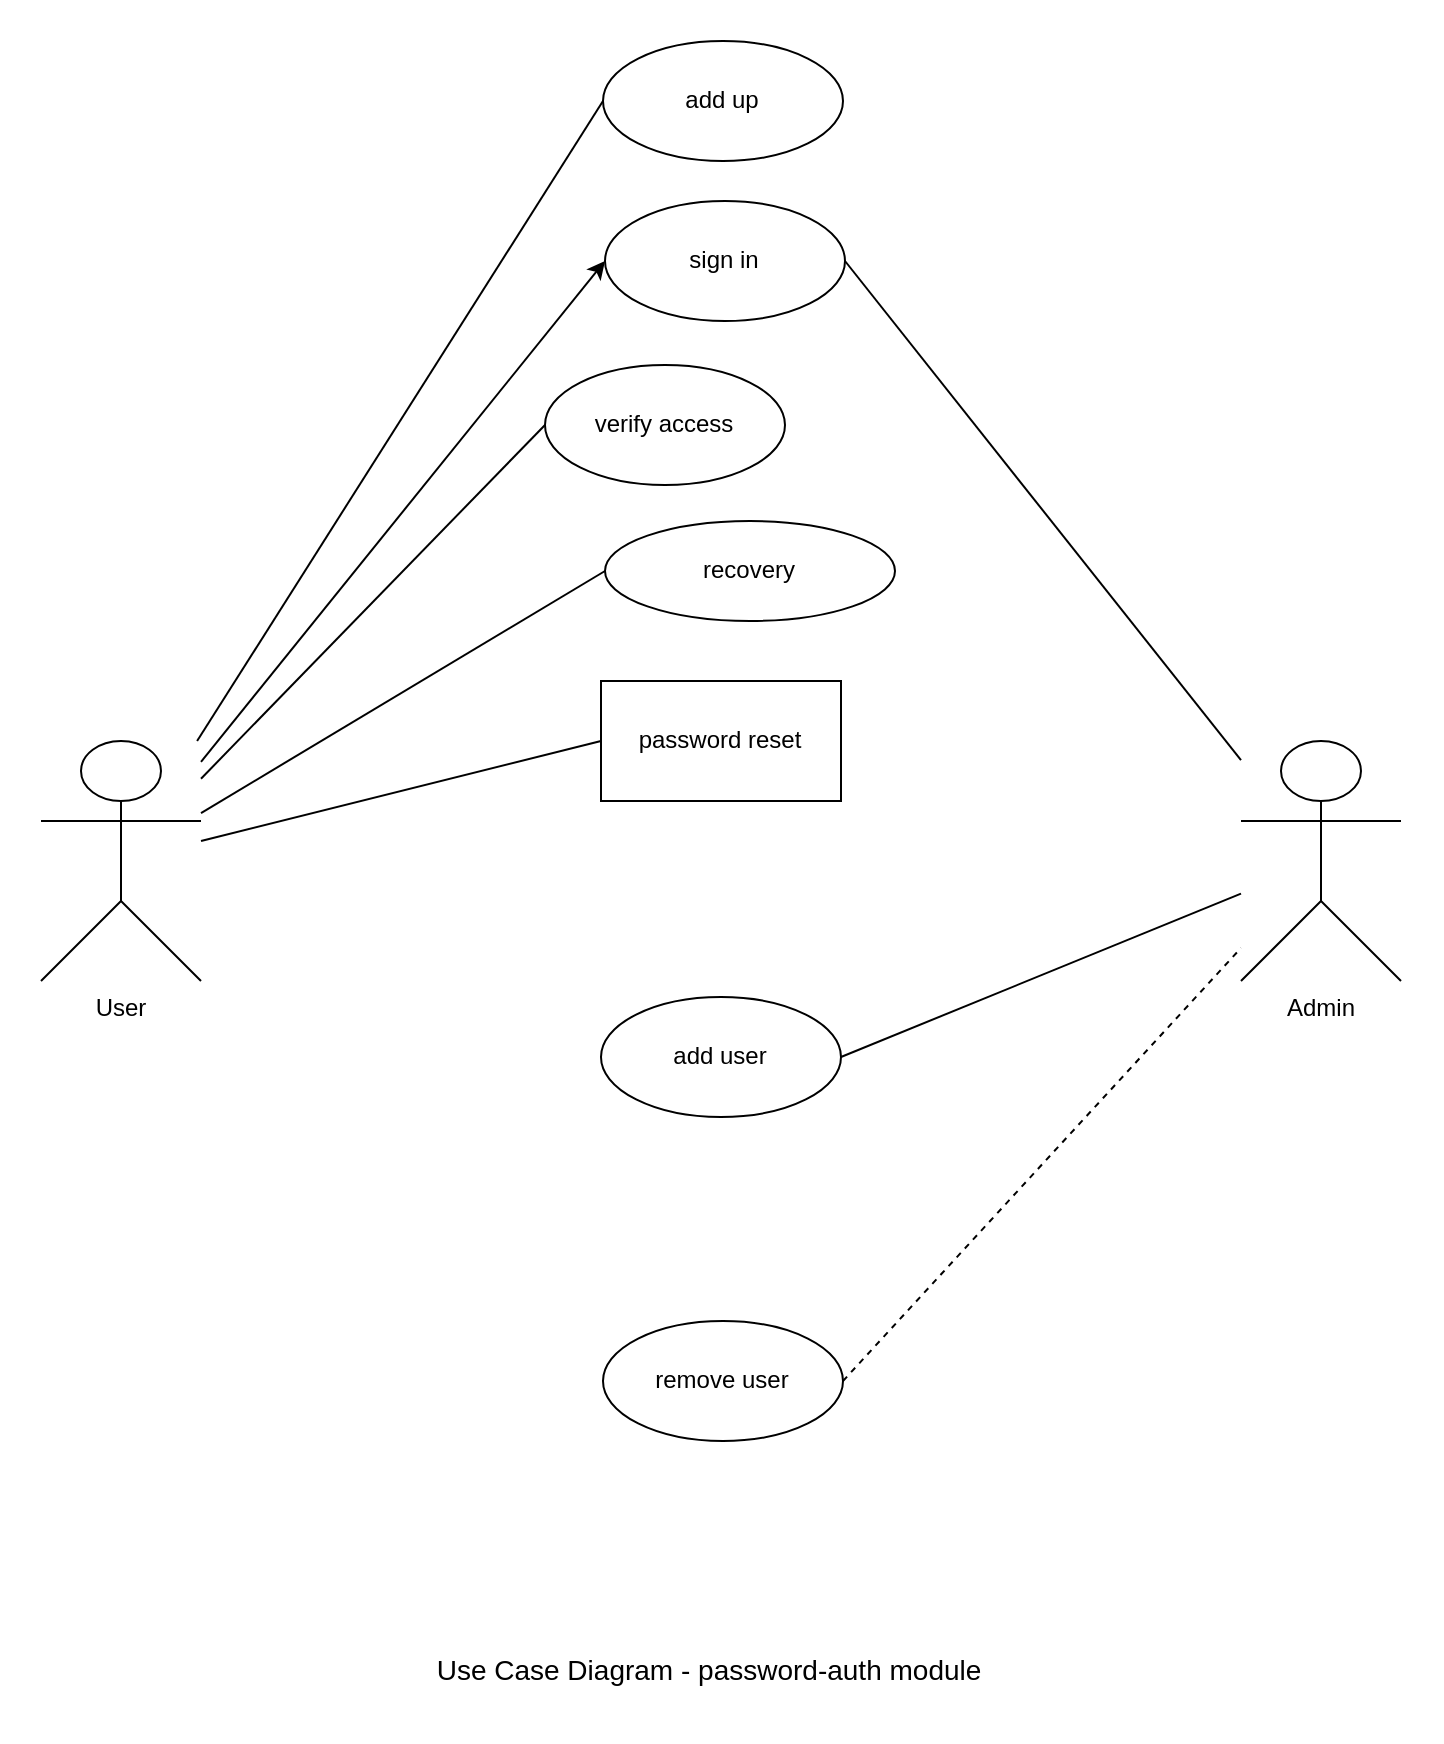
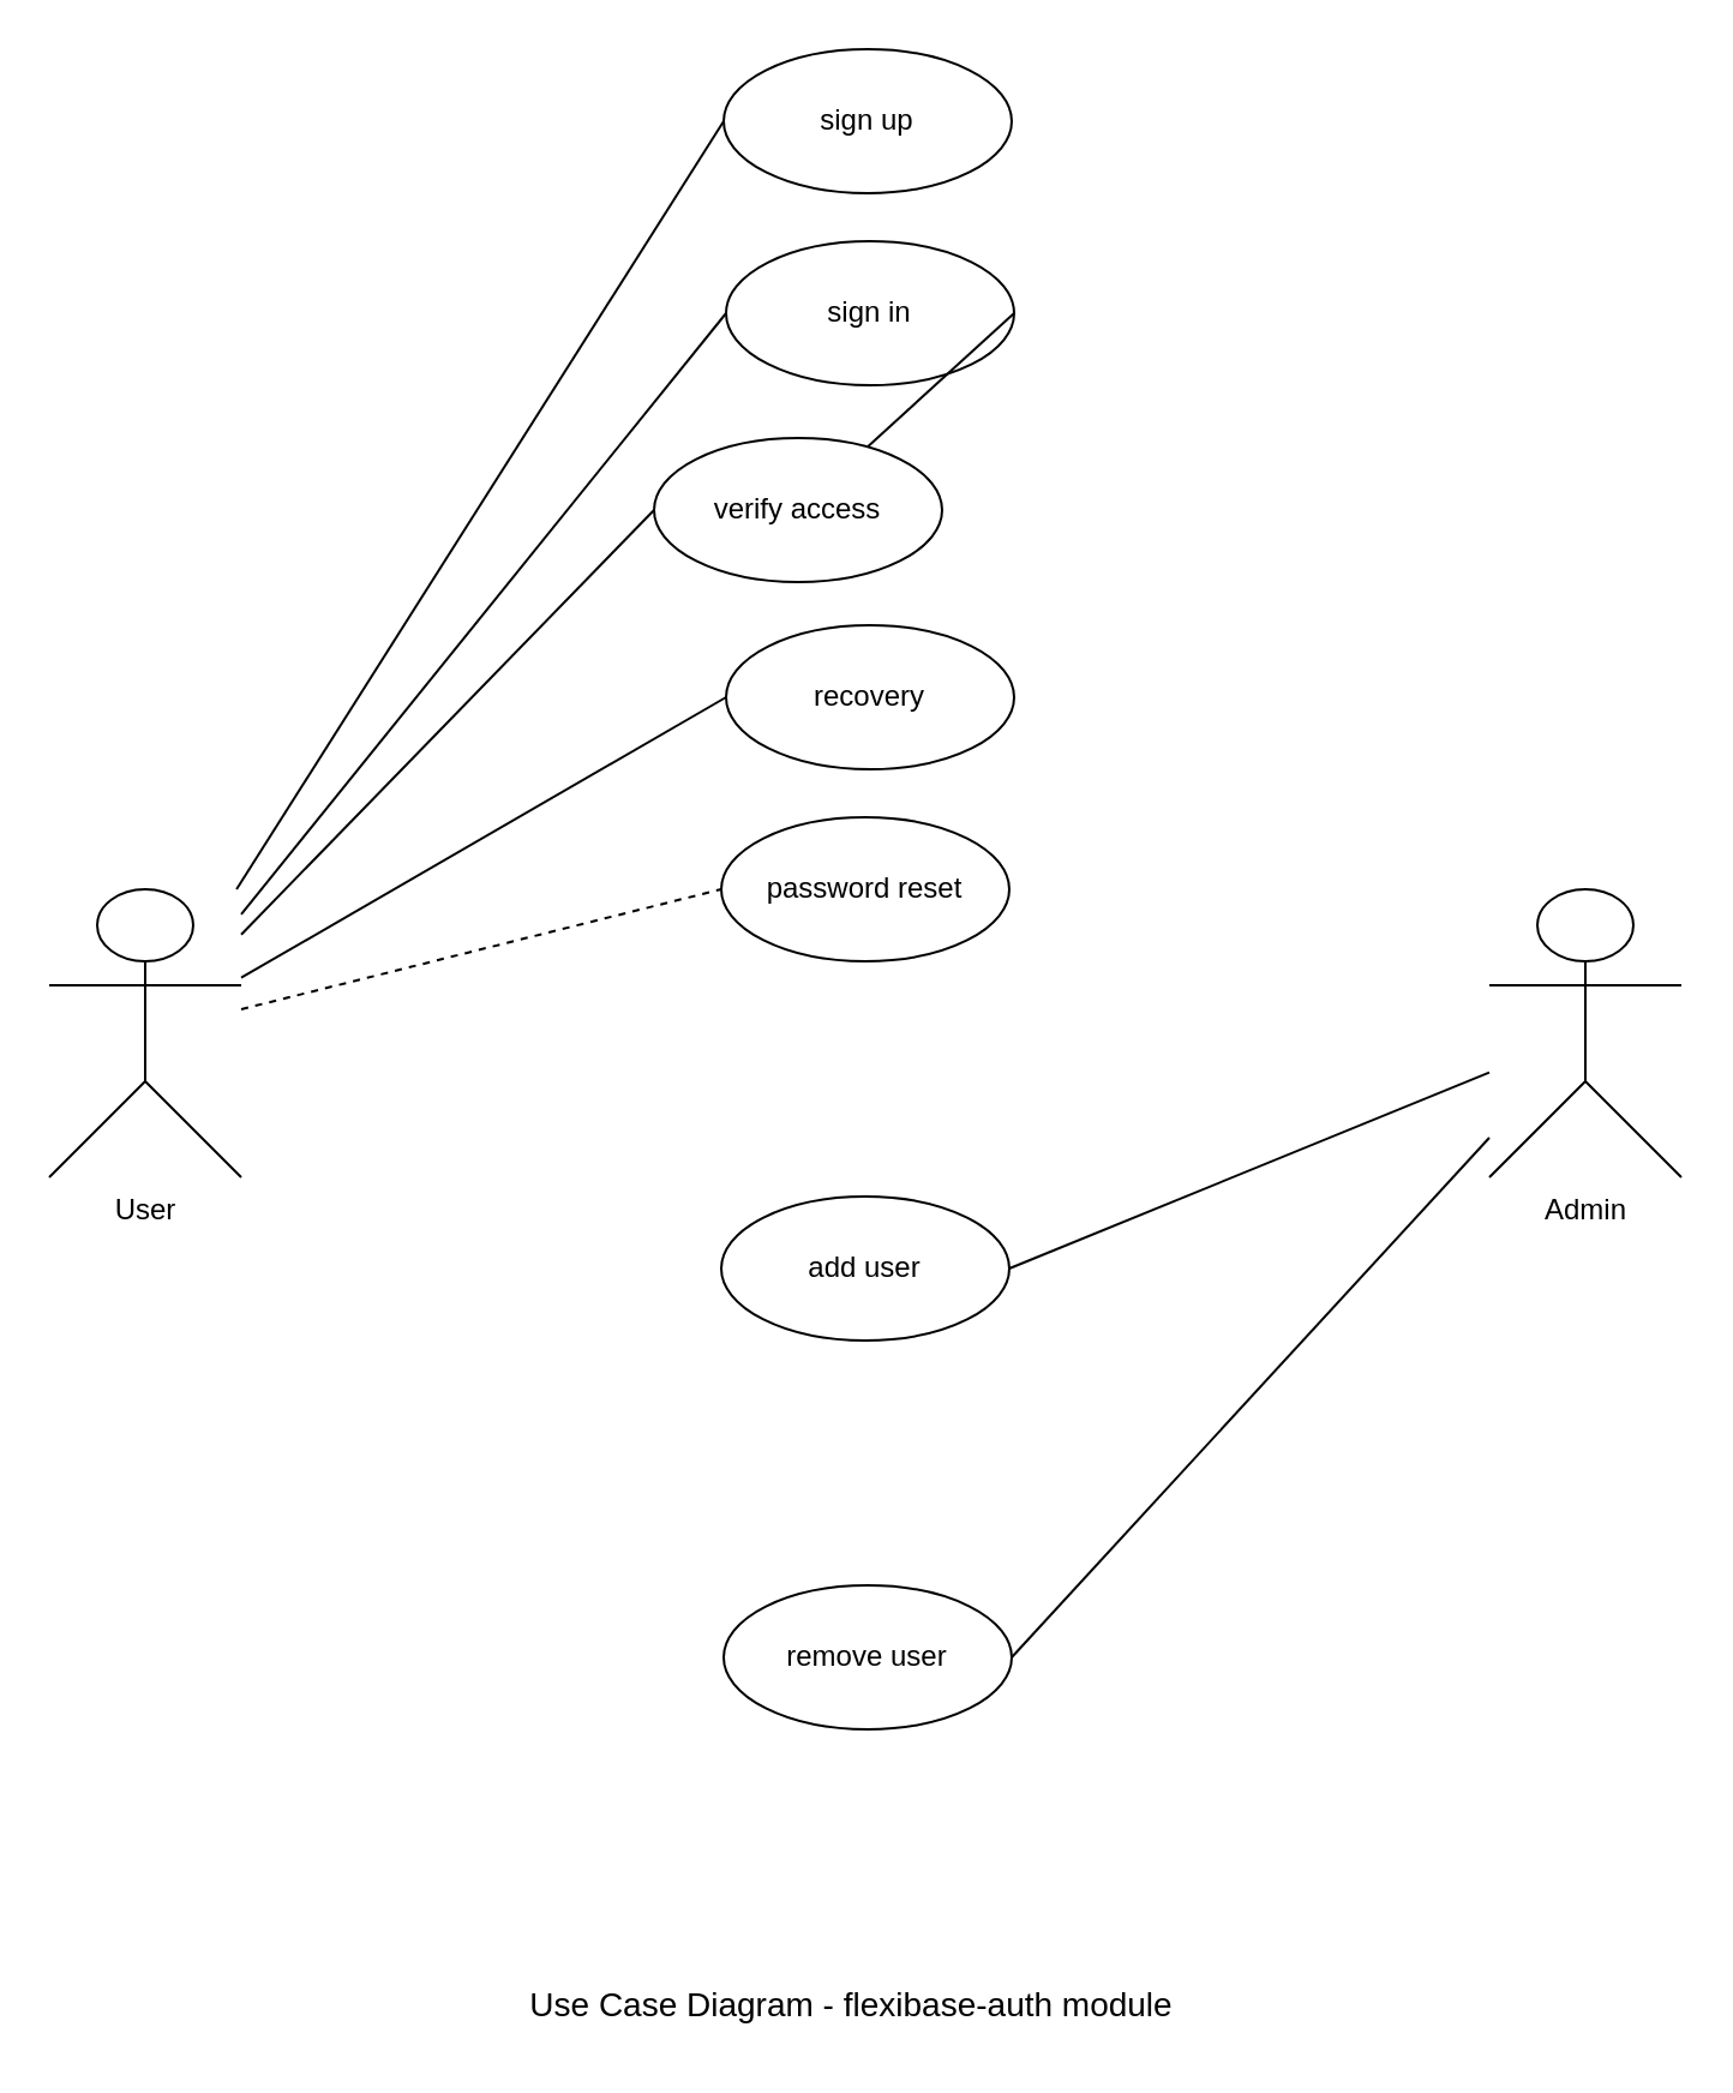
  <mxCell id="0" />
  <mxCell id="1" parent="0" />
  <mxCell id="2" value="User" style="shape=umlActor;verticalLabelPosition=bottom;verticalAlign=top;html=1;outlineConnect=0;" vertex="1" parent="1"><mxGeometry x="20" y="370" width="80" height="120" as="geometry" /></mxCell>
  <mxCell id="3" value="Admin" style="shape=umlActor;verticalLabelPosition=bottom;verticalAlign=top;html=1;outlineConnect=0;" vertex="1" parent="1"><mxGeometry x="620" y="370" width="80" height="120" as="geometry" /></mxCell>
- <mxCell id="4" value="add up" style="ellipse;whiteSpace=wrap;html=1;align=center;" vertex="1" parent="1"><mxGeometry x="301" y="20" width="120" height="60" as="geometry" /></mxCell>
+ <mxCell id="4" value="sign up" style="ellipse;whiteSpace=wrap;html=1;align=center;" vertex="1" parent="1"><mxGeometry x="301" y="20" width="120" height="60" as="geometry" /></mxCell>
  <mxCell id="5" value="sign in" style="ellipse;whiteSpace=wrap;html=1;align=center;" vertex="1" parent="1"><mxGeometry x="302" y="100" width="120" height="60" as="geometry" /></mxCell>
  <mxCell id="6" value="verify access" style="ellipse;whiteSpace=wrap;html=1;align=center;" vertex="1" parent="1"><mxGeometry x="272" y="182" width="120" height="60" as="geometry" /></mxCell>
- <mxCell id="7" value="recovery" style="ellipse;whiteSpace=wrap;html=1;align=center;" vertex="1" parent="1"><mxGeometry x="302" y="260" width="145" height="50" as="geometry" /></mxCell>
- <mxCell id="8" value="password reset" style="whiteSpace=wrap;html=1;align=center;rounded=0;" vertex="1" parent="1"><mxGeometry x="300" y="340" width="120" height="60" as="geometry" /></mxCell>
+ <mxCell id="7" value="recovery" style="ellipse;whiteSpace=wrap;html=1;align=center;" vertex="1" parent="1"><mxGeometry x="302" y="260" width="120" height="60" as="geometry" /></mxCell>
+ <mxCell id="8" value="password reset" style="ellipse;whiteSpace=wrap;html=1;align=center;" vertex="1" parent="1"><mxGeometry x="300" y="340" width="120" height="60" as="geometry" /></mxCell>
  <mxCell id="9" value="" style="endArrow=none;html=1;rounded=0;entryX=0;entryY=0.5;entryDx=0;entryDy=0;" edge="1" parent="1" source="2" target="4"><mxGeometry relative="1" as="geometry"><mxPoint x="280" y="140" as="sourcePoint" /><mxPoint x="440" y="140" as="targetPoint" /></mxGeometry></mxCell>
- <mxCell id="10" value="" style="endArrow=classic;html=1;rounded=0;entryX=0;entryY=0.5;entryDx=0;entryDy=0;" edge="1" parent="1" source="2" target="5"><mxGeometry relative="1" as="geometry"><mxPoint x="280" y="320" as="sourcePoint" /><mxPoint x="440" y="320" as="targetPoint" /></mxGeometry></mxCell>
+ <mxCell id="10" value="" style="endArrow=none;html=1;rounded=0;entryX=0;entryY=0.5;entryDx=0;entryDy=0;" edge="1" parent="1" source="2" target="5"><mxGeometry relative="1" as="geometry"><mxPoint x="280" y="320" as="sourcePoint" /><mxPoint x="440" y="320" as="targetPoint" /></mxGeometry></mxCell>
  <mxCell id="11" value="" style="endArrow=none;html=1;rounded=0;entryX=0;entryY=0.5;entryDx=0;entryDy=0;" edge="1" parent="1" source="2" target="6"><mxGeometry relative="1" as="geometry"><mxPoint x="280" y="320" as="sourcePoint" /><mxPoint x="440" y="320" as="targetPoint" /></mxGeometry></mxCell>
  <mxCell id="12" value="" style="endArrow=none;html=1;rounded=0;entryX=0;entryY=0.5;entryDx=0;entryDy=0;" edge="1" parent="1" source="2" target="7"><mxGeometry relative="1" as="geometry"><mxPoint x="280" y="320" as="sourcePoint" /><mxPoint x="440" y="320" as="targetPoint" /></mxGeometry></mxCell>
- <mxCell id="13" value="" style="endArrow=none;html=1;rounded=0;entryX=0;entryY=0.5;entryDx=0;entryDy=0;" edge="1" parent="1" source="2" target="8"><mxGeometry relative="1" as="geometry"><mxPoint x="280" y="320" as="sourcePoint" /><mxPoint x="440" y="320" as="targetPoint" /></mxGeometry></mxCell>
- <mxCell id="14" value="" style="endArrow=none;html=1;rounded=0;exitX=1;exitY=0.5;exitDx=0;exitDy=0;" edge="1" parent="1" source="5" target="3"><mxGeometry relative="1" as="geometry"><mxPoint x="280" y="410" as="sourcePoint" /><mxPoint x="440" y="410" as="targetPoint" /></mxGeometry></mxCell>
+ <mxCell id="13" value="" style="endArrow=none;html=1;rounded=0;entryX=0;entryY=0.5;entryDx=0;entryDy=0;dashed=1;" edge="1" parent="1" source="2" target="8"><mxGeometry relative="1" as="geometry"><mxPoint x="280" y="320" as="sourcePoint" /><mxPoint x="440" y="320" as="targetPoint" /></mxGeometry></mxCell>
+ <mxCell id="14" value="" style="endArrow=none;html=1;rounded=0;exitX=1;exitY=0.5;exitDx=0;exitDy=0;" edge="1" parent="1" source="5" target="6"><mxGeometry relative="1" as="geometry"><mxPoint x="280" y="410" as="sourcePoint" /><mxPoint x="440" y="410" as="targetPoint" /></mxGeometry></mxCell>
  <mxCell id="15" value="add user" style="ellipse;whiteSpace=wrap;html=1;align=center;" vertex="1" parent="1"><mxGeometry x="300" y="498" width="120" height="60" as="geometry" /></mxCell>
  <mxCell id="16" value="remove user" style="ellipse;whiteSpace=wrap;html=1;align=center;" vertex="1" parent="1"><mxGeometry x="301" y="660" width="120" height="60" as="geometry" /></mxCell>
  <mxCell id="17" value="" style="endArrow=none;html=1;rounded=0;exitX=1;exitY=0.5;exitDx=0;exitDy=0;" edge="1" parent="1" source="15" target="3"><mxGeometry relative="1" as="geometry"><mxPoint x="280" y="560" as="sourcePoint" /><mxPoint x="440" y="560" as="targetPoint" /></mxGeometry></mxCell>
- <mxCell id="18" value="" style="endArrow=none;html=1;rounded=0;exitX=1;exitY=0.5;exitDx=0;exitDy=0;dashed=1;" edge="1" parent="1" source="16" target="3"><mxGeometry relative="1" as="geometry"><mxPoint x="280" y="560" as="sourcePoint" /><mxPoint x="440" y="560" as="targetPoint" /></mxGeometry></mxCell>
- <mxCell id="19" value="&lt;font style=&quot;font-size: 14px;&quot;&gt;Use Case Diagram - password-auth module&lt;/font&gt;" style="text;html=1;align=center;verticalAlign=middle;resizable=0;points=[];autosize=1;strokeColor=none;fillColor=none;" vertex="1" parent="1"><mxGeometry x="209" y="820" width="290" height="30" as="geometry" /></mxCell>
+ <mxCell id="18" value="" style="endArrow=none;html=1;rounded=0;exitX=1;exitY=0.5;exitDx=0;exitDy=0;" edge="1" parent="1" source="16" target="3"><mxGeometry relative="1" as="geometry"><mxPoint x="280" y="560" as="sourcePoint" /><mxPoint x="440" y="560" as="targetPoint" /></mxGeometry></mxCell>
+ <mxCell id="19" value="&lt;font style=&quot;font-size: 14px;&quot;&gt;Use Case Diagram - flexibase-auth module&lt;/font&gt;" style="text;html=1;align=center;verticalAlign=middle;resizable=0;points=[];autosize=1;strokeColor=none;fillColor=none;" vertex="1" parent="1"><mxGeometry x="209" y="820" width="290" height="30" as="geometry" /></mxCell>
